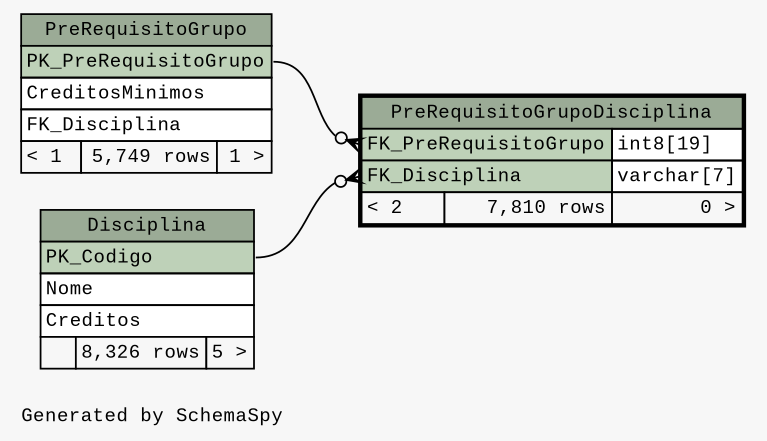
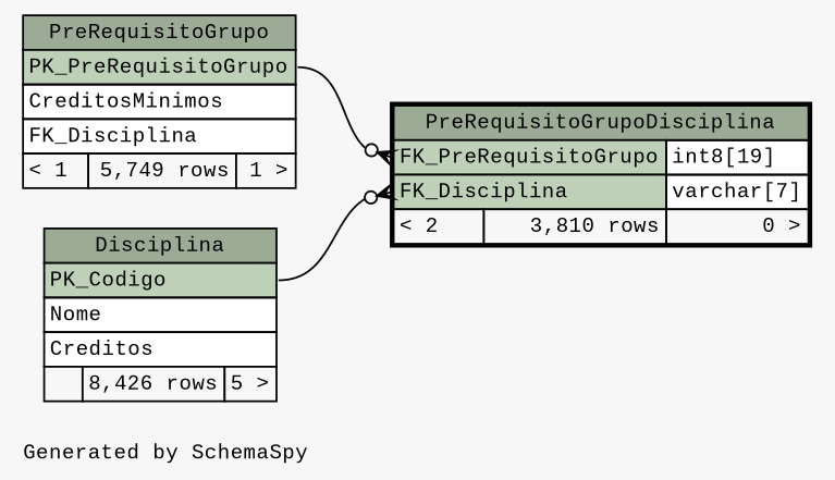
  digraph {
    bgcolor="#f7f7f7"
    fontname="Liberation Mono"
    fontsize=11
    label="\nGenerated by SchemaSpy"
    labeljust=l
    nodesep=0.18
    rankdir=RL
    ranksep=0.46
    node [fontname="Liberation Mono" fontsize=11 shape=plaintext]
    edge [arrowhead=none arrowsize=0.8 arrowtail=crowodot dir=back fontname="Liberation Mono"]
    n1 [label=<     <TABLE BORDER="0" CELLBORDER="1" CELLSPACING="0" BGCOLOR="#ffffff">       <TR><TD COLSPAN="3" BGCOLOR="#9bab96" ALIGN="CENTER">PreRequisitoGrupo</TD></TR>       <TR><TD PORT="PK_PreRequisitoGrupo" COLSPAN="3" BGCOLOR="#bed1b8" ALIGN="LEFT">PK_PreRequisitoGrupo</TD></TR>       <TR><TD PORT="CreditosMinimos" COLSPAN="3" ALIGN="LEFT">CreditosMinimos</TD></TR>       <TR><TD PORT="FK_Disciplina" COLSPAN="3" ALIGN="LEFT">FK_Disciplina</TD></TR>       <TR><TD ALIGN="LEFT" BGCOLOR="#f7f7f7">&lt; 1</TD><TD ALIGN="RIGHT" BGCOLOR="#f7f7f7">5,749 rows</TD><TD ALIGN="RIGHT" BGCOLOR="#f7f7f7">1 &gt;</TD></TR>     </TABLE>>]
-   n2 [label=<     <TABLE BORDER="0" CELLBORDER="1" CELLSPACING="0" BGCOLOR="#ffffff">       <TR><TD COLSPAN="3" BGCOLOR="#9bab96" ALIGN="CENTER">Disciplina</TD></TR>       <TR><TD PORT="PK_Codigo" COLSPAN="3" BGCOLOR="#bed1b8" ALIGN="LEFT">PK_Codigo</TD></TR>       <TR><TD PORT="Nome" COLSPAN="3" ALIGN="LEFT">Nome</TD></TR>       <TR><TD PORT="Creditos" COLSPAN="3" ALIGN="LEFT">Creditos</TD></TR>       <TR><TD ALIGN="LEFT" BGCOLOR="#f7f7f7">  </TD><TD ALIGN="RIGHT" BGCOLOR="#f7f7f7">8,326 rows</TD><TD ALIGN="RIGHT" BGCOLOR="#f7f7f7">5 &gt;</TD></TR>     </TABLE>>]
-   n3 [label=<     <TABLE BORDER="2" CELLBORDER="1" CELLSPACING="0" BGCOLOR="#ffffff">       <TR><TD COLSPAN="3" BGCOLOR="#9bab96" ALIGN="CENTER">PreRequisitoGrupoDisciplina</TD></TR>       <TR><TD PORT="FK_PreRequisitoGrupo" COLSPAN="2" BGCOLOR="#bed1b8" ALIGN="LEFT">FK_PreRequisitoGrupo</TD><TD PORT="FK_PreRequisitoGrupo.type" ALIGN="LEFT">int8[19]</TD></TR>       <TR><TD PORT="FK_Disciplina" COLSPAN="2" BGCOLOR="#bed1b8" ALIGN="LEFT">FK_Disciplina</TD><TD PORT="FK_Disciplina.type" ALIGN="LEFT">varchar[7]</TD></TR>       <TR><TD ALIGN="LEFT" BGCOLOR="#f7f7f7">&lt; 2</TD><TD ALIGN="RIGHT" BGCOLOR="#f7f7f7">7,810 rows</TD><TD ALIGN="RIGHT" BGCOLOR="#f7f7f7">0 &gt;</TD></TR>     </TABLE>>]
+   n2 [label=<     <TABLE BORDER="0" CELLBORDER="1" CELLSPACING="0" BGCOLOR="#ffffff">       <TR><TD COLSPAN="3" BGCOLOR="#9bab96" ALIGN="CENTER">Disciplina</TD></TR>       <TR><TD PORT="PK_Codigo" COLSPAN="3" BGCOLOR="#bed1b8" ALIGN="LEFT">PK_Codigo</TD></TR>       <TR><TD PORT="Nome" COLSPAN="3" ALIGN="LEFT">Nome</TD></TR>       <TR><TD PORT="Creditos" COLSPAN="3" ALIGN="LEFT">Creditos</TD></TR>       <TR><TD ALIGN="LEFT" BGCOLOR="#f7f7f7">  </TD><TD ALIGN="RIGHT" BGCOLOR="#f7f7f7">8,426 rows</TD><TD ALIGN="RIGHT" BGCOLOR="#f7f7f7">5 &gt;</TD></TR>     </TABLE>>]
+   n3 [label=<     <TABLE BORDER="2" CELLBORDER="1" CELLSPACING="0" BGCOLOR="#ffffff">       <TR><TD COLSPAN="3" BGCOLOR="#9bab96" ALIGN="CENTER">PreRequisitoGrupoDisciplina</TD></TR>       <TR><TD PORT="FK_PreRequisitoGrupo" COLSPAN="2" BGCOLOR="#bed1b8" ALIGN="LEFT">FK_PreRequisitoGrupo</TD><TD PORT="FK_PreRequisitoGrupo.type" ALIGN="LEFT">int8[19]</TD></TR>       <TR><TD PORT="FK_Disciplina" COLSPAN="2" BGCOLOR="#bed1b8" ALIGN="LEFT">FK_Disciplina</TD><TD PORT="FK_Disciplina.type" ALIGN="LEFT">varchar[7]</TD></TR>       <TR><TD ALIGN="LEFT" BGCOLOR="#f7f7f7">&lt; 2</TD><TD ALIGN="RIGHT" BGCOLOR="#f7f7f7">3,810 rows</TD><TD ALIGN="RIGHT" BGCOLOR="#f7f7f7">0 &gt;</TD></TR>     </TABLE>>]
    n3 -> n1 [headport="PK_PreRequisitoGrupo:e" tailport="FK_PreRequisitoGrupo:w"]
    n3 -> n2 [headport="PK_Codigo:e" tailport="FK_Disciplina:w"]
  }
